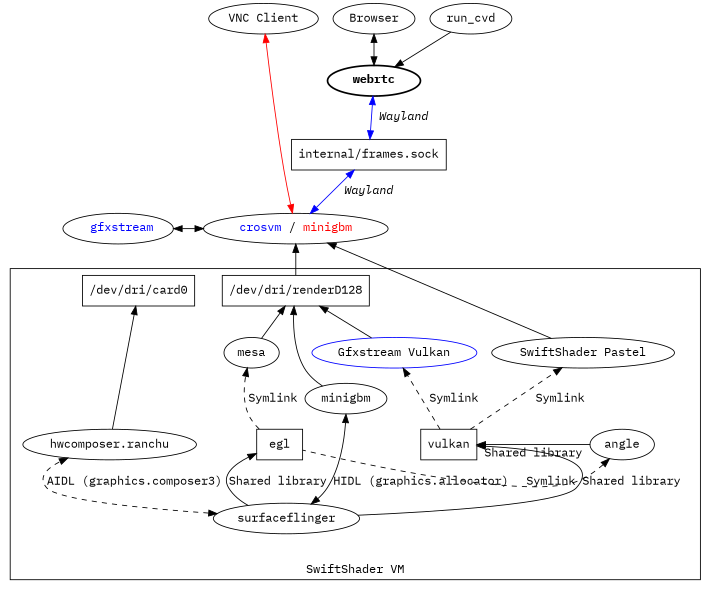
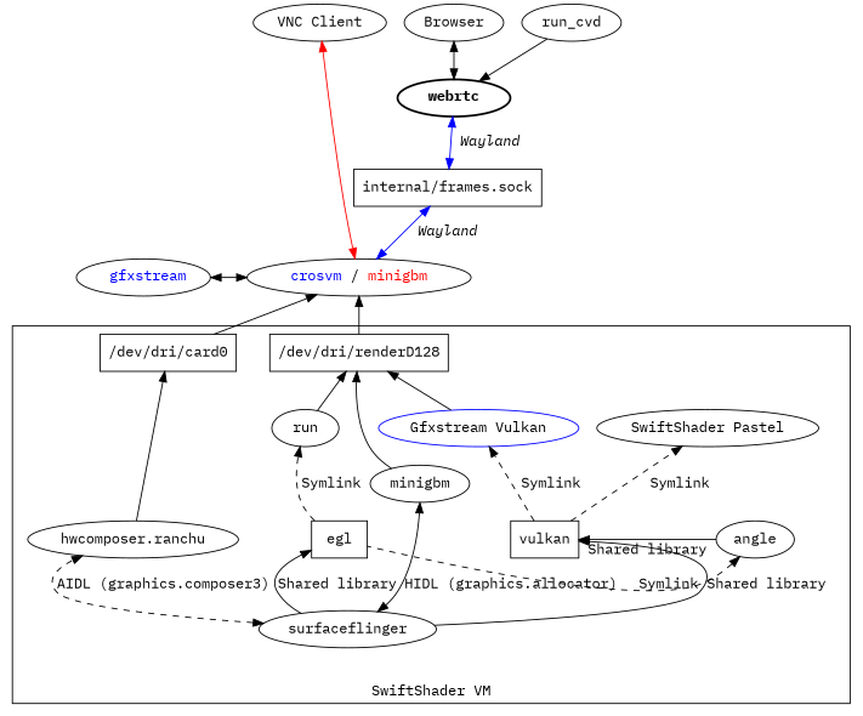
  digraph {
    fontname="IBM Plex Mono"
    rankdir=BT
    node [fontname="IBM Plex Mono"]
    edge [fontname="IBM Plex Mono"]
    n1 [label=< <font color="blue">gfxstream</font>>]
    n2 [label=< <font color="blue">crosvm</font> / <font color="red">minigbm</font> >]
    n3 [label="/dev/dri/card0" shape=rectangle]
    n4 [label="/dev/dri/renderD128" shape=rectangle]
    angle
    egl [shape=rectangle]
    n7 [label="hwcomposer.ranchu"]
    vulkan [shape=rectangle]
    minigbm
-   mesa
+   mesa [label=run]
    n11 [label="SwiftShader Pastel"]
    surfaceflinger
    n13 [color=blue label="Gfxstream Vulkan"]
    n14 [label=Browser]
    n15 [label="VNC Client"]
    n16 [label="internal/frames.sock" shape=rectangle]
    n17 [label=< <b>webrtc</b> > penwidth=2]
    run_cvd
    subgraph sub_1 {
      rank=same
      n1
      n2
    }
    subgraph cluster_2 {
      label="SwiftShader VM"
      minigbm
      mesa
      n11
      surfaceflinger
      n13
      subgraph sub_3 {
        label="Cuttlefish VM"
        rank=same
        n3
        n4
      }
      subgraph sub_4 {
        label="Cuttlefish VM"
        rank=same
        angle
        egl
        n7
        vulkan
      }
    }
    subgraph sub_5 {
      rank=same
      n14
      n15
    }
    n1 -> n2 [dir=both]
    n2 -> n15 [color=red dir=both]
    n2 -> n16 [color=blue dir=both label=< <I>Wayland</I> >]
-   n11 -> n2
+   n3 -> n2
    n4 -> n2
    angle -> egl [dir=back label=Symlink style=dashed]
    egl -> mesa [label=Symlink style=dashed]
    n7 -> n3
    vulkan -> angle [dir=back label="Shared library"]
    vulkan -> n11 [label=Symlink style=dashed]
    vulkan -> n13 [label=Symlink style=dashed]
    minigbm -> n4
    mesa -> n4
    surfaceflinger -> egl [label="Shared library"]
    surfaceflinger -> n7 [dir=both label="AIDL (graphics.composer3)" style=dashed]
    surfaceflinger -> vulkan [label="Shared library"]
    surfaceflinger -> minigbm [dir=both label="HIDL (graphics.allocator)"]
    n13 -> n4
    n16 -> n17 [color=blue dir=both label=< <I>Wayland</I> >]
    n17 -> n14 [dir=both]
    n17 -> run_cvd [dir=back]
  }
